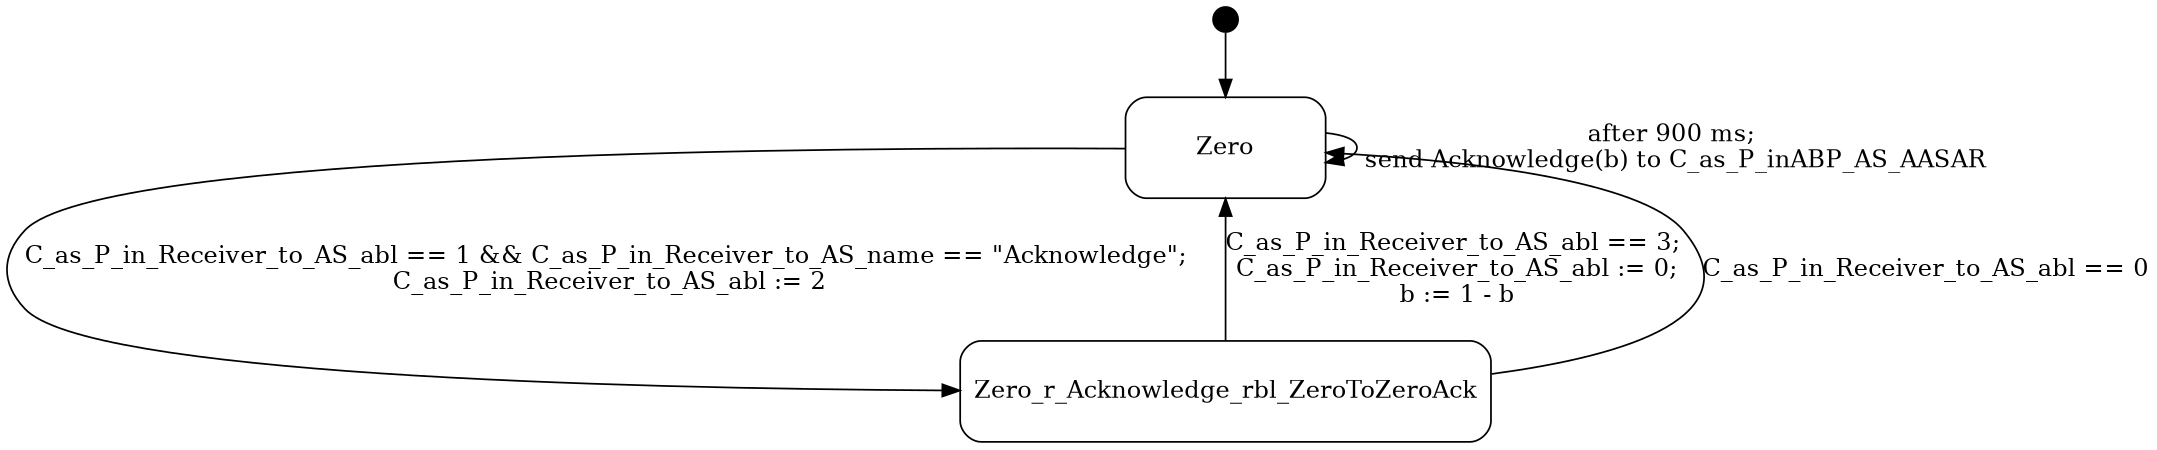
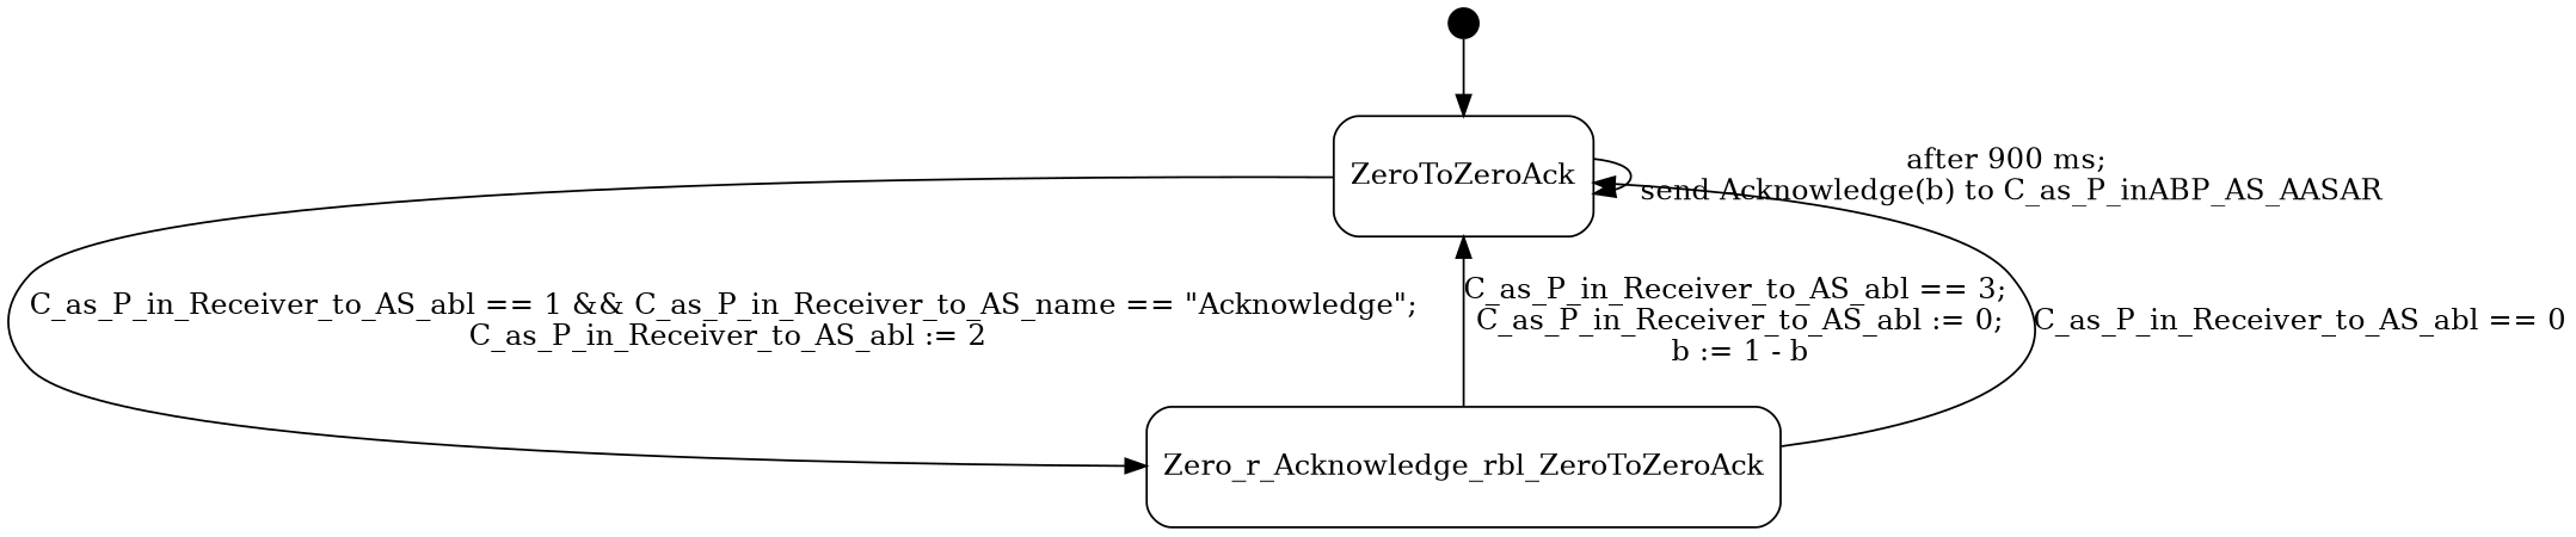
  digraph {
    compound=true
    rank=LR
    node [shape=Mrecord]
    Zero_extra [height=0.2 shape=point]
-   Zero [height=0.8 width=1.6]
+   Zero [height=0.8 width=1.6 label=ZeroToZeroAck]
    Zero_r_Acknowledge_rbl_ZeroToZeroAck [height=0.8 width=1.6]
    Zero_extra -> Zero
    Zero -> Zero [label="after 900 ms;\n send Acknowledge(b) to C_as_P_inABP_AS_AASAR"]
    Zero -> Zero_r_Acknowledge_rbl_ZeroToZeroAck [label="C_as_P_in_Receiver_to_AS_abl == 1 && C_as_P_in_Receiver_to_AS_name == \"Acknowledge\";\n C_as_P_in_Receiver_to_AS_abl := 2"]
    Zero_r_Acknowledge_rbl_ZeroToZeroAck -> Zero [label="C_as_P_in_Receiver_to_AS_abl == 3;\n C_as_P_in_Receiver_to_AS_abl := 0;\n b := 1 - b"]
    Zero_r_Acknowledge_rbl_ZeroToZeroAck -> Zero [label="C_as_P_in_Receiver_to_AS_abl == 0"]
  }
